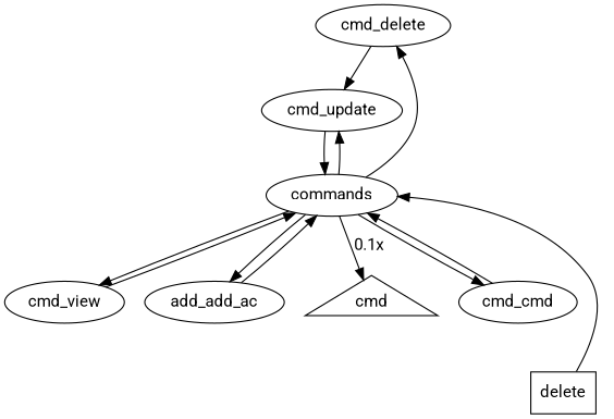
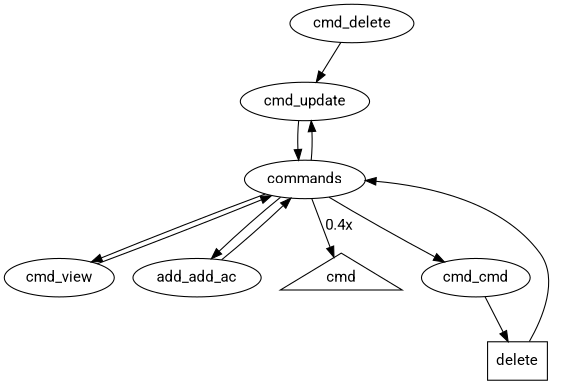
  digraph {
    fontname=Roboto
    node [fontname=Roboto]
    edge [fontname=Roboto]
    n1 [label=cmd_delete]
    n2 [label=cmd_update]
    n3 [label=commands]
    n4 [label=cmd_view]
    n5 [label=add_add_ac]
    n6 [label=cmd shape=triangle]
    n7 [label=cmd_cmd]
    n8 [label=delete shape=box]
    n1 -> n2
    n2 -> n3
-   n3 -> n1
    n3 -> n2
    n3 -> n4
    n3 -> n5
-   n3 -> n6 [label="0.1x"]
+   n3 -> n6 [label="0.4x"]
    n3 -> n7
    n4 -> n3
    n5 -> n3
-   n7 -> n3
+   n7 -> n8
    n8 -> n3
  }
